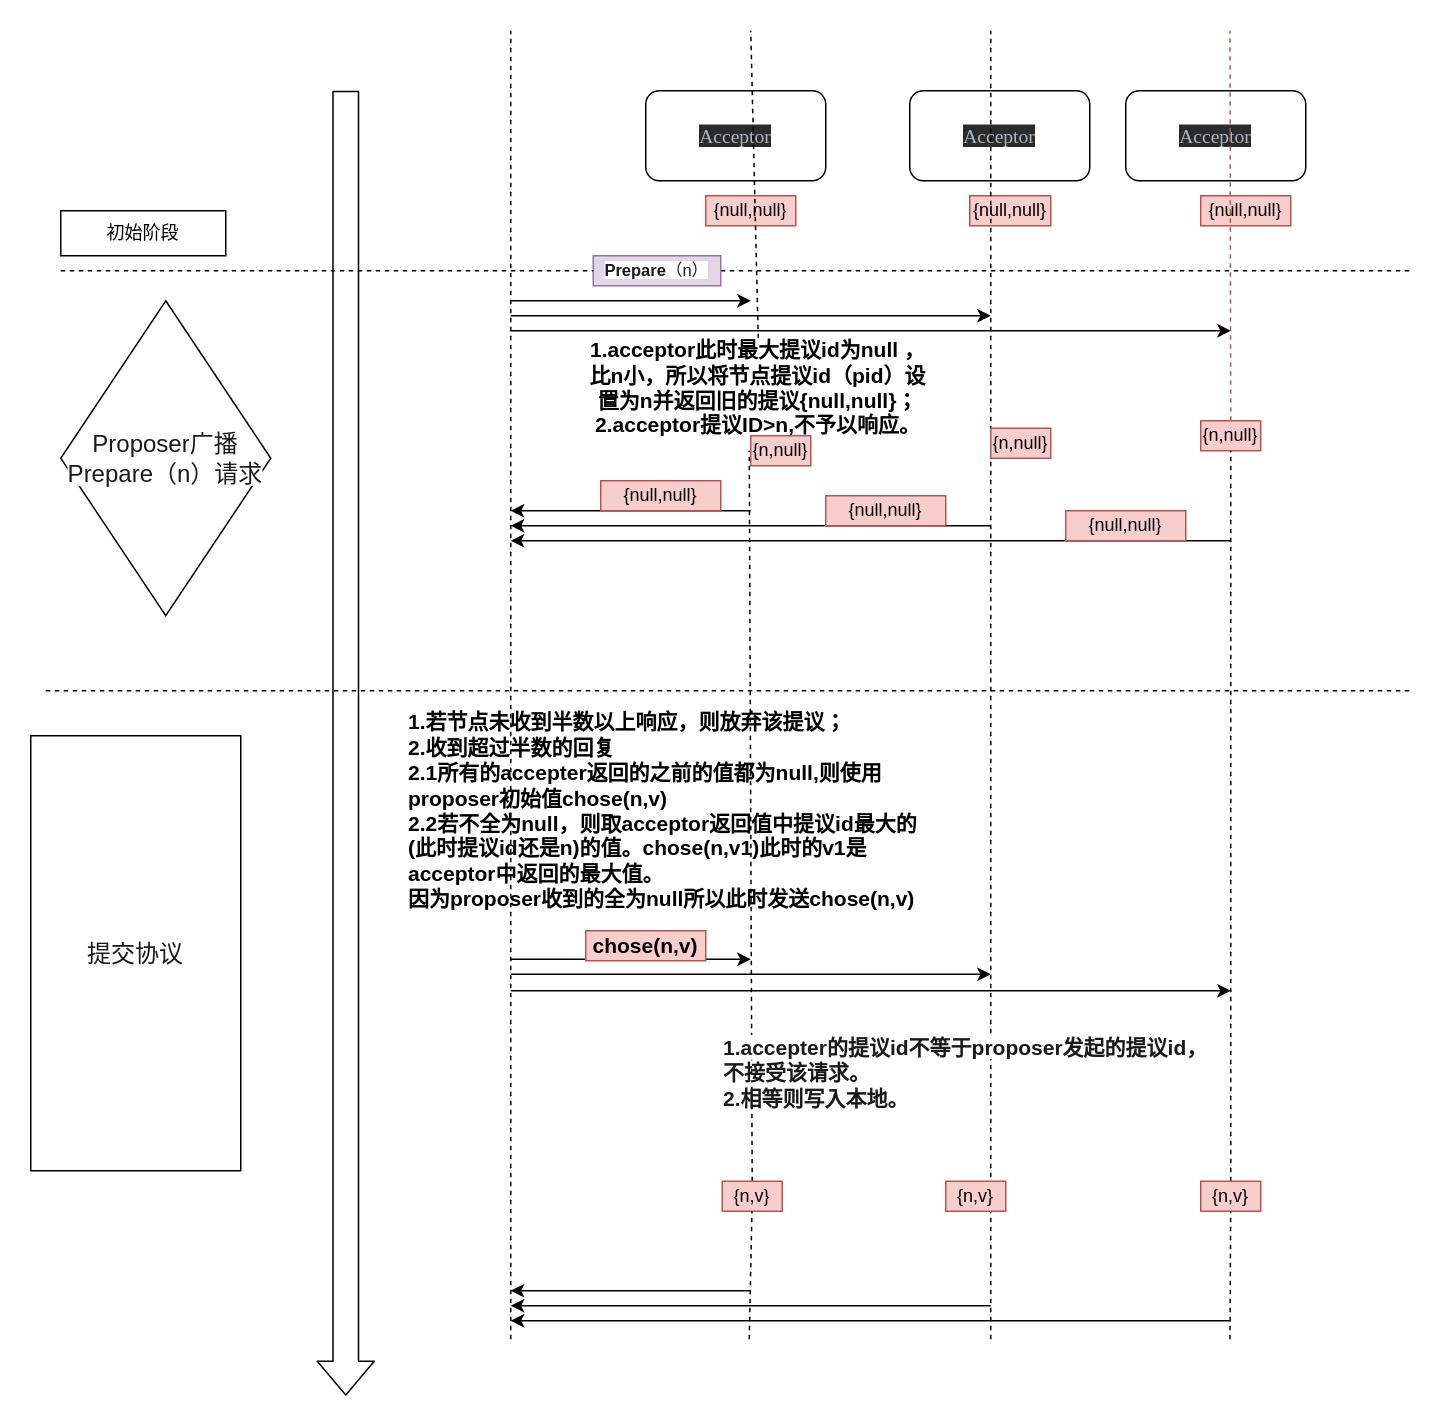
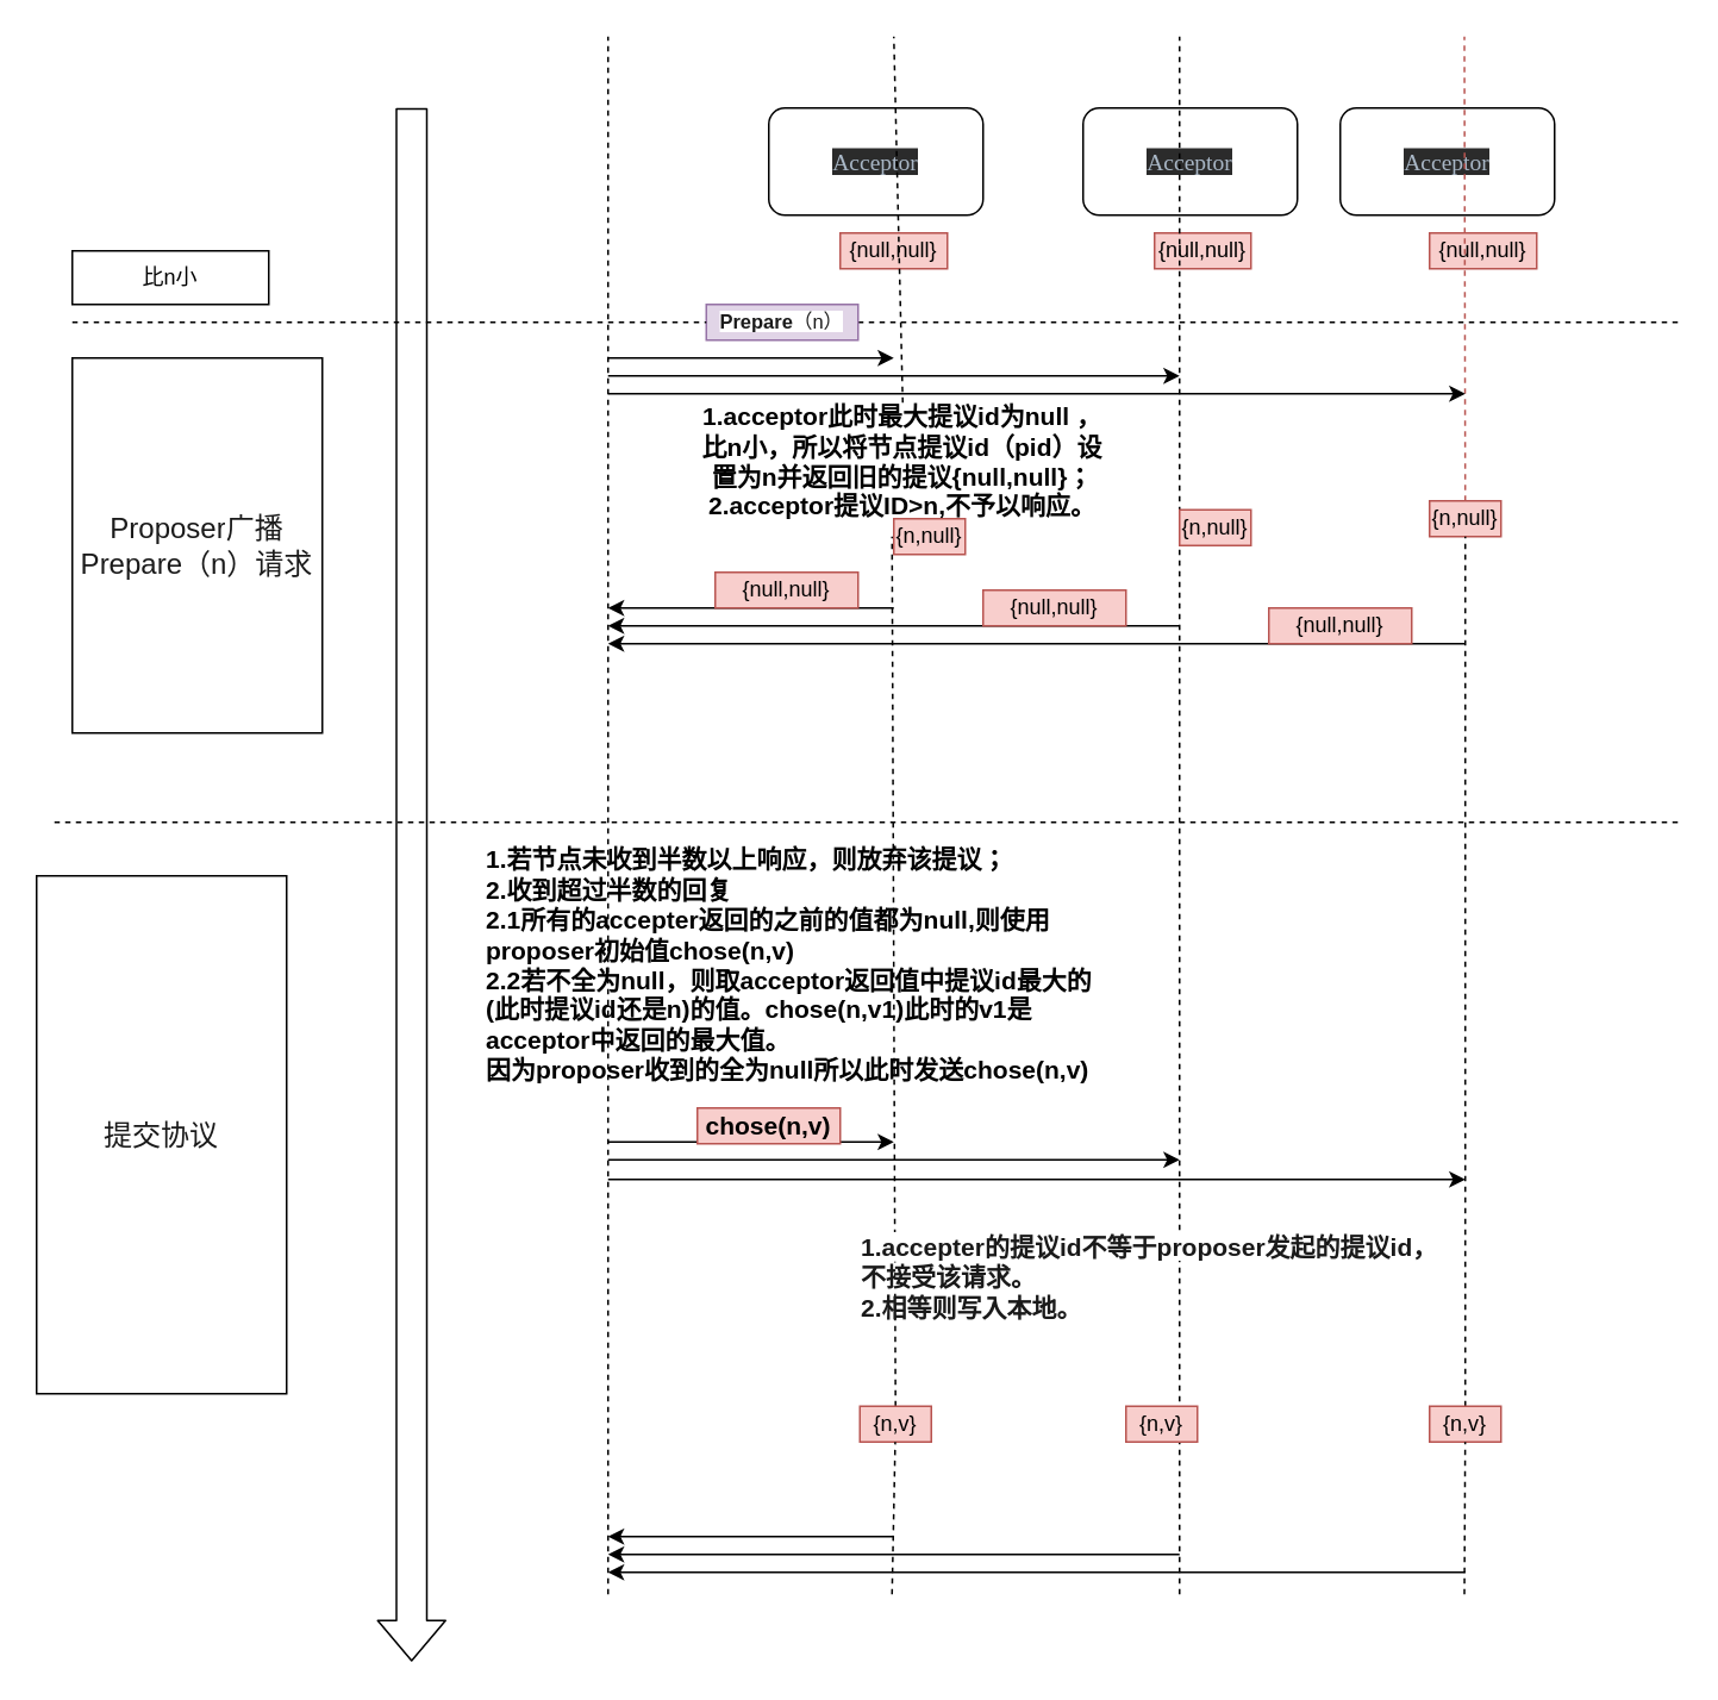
  <mxCell id="0" />
  <mxCell id="1" parent="0" />
  <mxCell id="2" value="&lt;pre style=&quot;background-color: #2b2b2b ; color: #a9b7c6 ; font-family: &amp;#34;consolas&amp;#34; ; font-size: 9.8pt&quot;&gt;&lt;pre style=&quot;font-family: &amp;#34;consolas&amp;#34; ; font-size: 9.8pt&quot;&gt;Acceptor&lt;/pre&gt;&lt;/pre&gt;" style="rounded=1;whiteSpace=wrap;html=1;" parent="1" vertex="1"><mxGeometry x="430" y="60" width="120" height="60" as="geometry" /></mxCell>
  <mxCell id="3" value="&lt;pre style=&quot;background-color: #2b2b2b ; color: #a9b7c6 ; font-family: &amp;#34;consolas&amp;#34; ; font-size: 9.8pt&quot;&gt;&lt;pre style=&quot;font-family: &amp;#34;consolas&amp;#34; ; font-size: 9.8pt&quot;&gt;Acceptor&lt;/pre&gt;&lt;/pre&gt;" style="rounded=1;whiteSpace=wrap;html=1;" parent="1" vertex="1"><mxGeometry x="606" y="60" width="120" height="60" as="geometry" /></mxCell>
  <mxCell id="4" value="" style="shape=flexArrow;endArrow=classic;html=1;width=17;endSize=7.17;" parent="1" edge="1"><mxGeometry width="50" height="50" relative="1" as="geometry"><mxPoint x="230" y="60" as="sourcePoint" /><mxPoint x="230" y="930" as="targetPoint" /></mxGeometry></mxCell>
  <mxCell id="5" value="" style="endArrow=none;dashed=1;html=1;" parent="1" source="25" edge="1"><mxGeometry width="50" height="50" relative="1" as="geometry"><mxPoint x="40" y="180" as="sourcePoint" /><mxPoint x="940" y="180" as="targetPoint" /></mxGeometry></mxCell>
  <mxCell id="6" value="&lt;pre style=&quot;background-color: #2b2b2b ; color: #a9b7c6 ; font-family: &amp;#34;consolas&amp;#34; ; font-size: 9.8pt&quot;&gt;&lt;pre style=&quot;font-family: &amp;#34;consolas&amp;#34; ; font-size: 9.8pt&quot;&gt;Acceptor&lt;/pre&gt;&lt;/pre&gt;" style="rounded=1;whiteSpace=wrap;html=1;" parent="1" vertex="1"><mxGeometry x="750" y="60" width="120" height="60" as="geometry" /></mxCell>
- <mxCell id="7" value="初始阶段" style="rounded=0;whiteSpace=wrap;html=1;" parent="1" vertex="1"><mxGeometry x="40" y="140" width="110" height="30" as="geometry" /></mxCell>
+ <mxCell id="7" value="比n小" style="rounded=0;whiteSpace=wrap;html=1;" parent="1" vertex="1"><mxGeometry x="40" y="140" width="110" height="30" as="geometry" /></mxCell>
  <mxCell id="8" value="{null,null}" style="text;html=1;strokeColor=#b85450;fillColor=#f8cecc;align=center;verticalAlign=middle;whiteSpace=wrap;rounded=0;" parent="1" vertex="1"><mxGeometry x="470" y="130" width="60" height="20" as="geometry" /></mxCell>
  <mxCell id="9" value="{null,null}" style="text;html=1;strokeColor=#b85450;fillColor=#f8cecc;align=center;verticalAlign=middle;whiteSpace=wrap;rounded=0;" parent="1" vertex="1"><mxGeometry x="646" y="130" width="54" height="20" as="geometry" /></mxCell>
  <mxCell id="10" value="{null,null}" style="text;html=1;strokeColor=#b85450;fillColor=#f8cecc;align=center;verticalAlign=middle;whiteSpace=wrap;rounded=0;" parent="1" vertex="1"><mxGeometry x="800" y="130" width="60" height="20" as="geometry" /></mxCell>
- <mxCell id="11" value="&lt;span style=&quot;color: rgb(26 , 26 , 26) ; font-family: , &amp;#34;blinkmacsystemfont&amp;#34; , &amp;#34;helvetica neue&amp;#34; , &amp;#34;pingfang sc&amp;#34; , &amp;#34;microsoft yahei&amp;#34; , &amp;#34;source han sans sc&amp;#34; , &amp;#34;noto sans cjk sc&amp;#34; , &amp;#34;wenquanyi micro hei&amp;#34; , sans-serif ; font-size: medium ; text-align: left ; background-color: rgb(255 , 255 , 255)&quot;&gt;Proposer&lt;/span&gt;&lt;span style=&quot;color: rgb(26 , 26 , 26) ; font-family: , &amp;#34;blinkmacsystemfont&amp;#34; , &amp;#34;helvetica neue&amp;#34; , &amp;#34;pingfang sc&amp;#34; , &amp;#34;microsoft yahei&amp;#34; , &amp;#34;source han sans sc&amp;#34; , &amp;#34;noto sans cjk sc&amp;#34; , &amp;#34;wenquanyi micro hei&amp;#34; , sans-serif ; font-size: medium ; text-align: left ; background-color: rgb(255 , 255 , 255)&quot;&gt;广播Prepare（n）请求&lt;/span&gt;" style="rhombus;whiteSpace=wrap;html=1;" parent="1" vertex="1"><mxGeometry x="40" y="200" width="140" height="210" as="geometry" /></mxCell>
+ <mxCell id="11" value="&lt;span style=&quot;color: rgb(26 , 26 , 26) ; font-family: , &amp;#34;blinkmacsystemfont&amp;#34; , &amp;#34;helvetica neue&amp;#34; , &amp;#34;pingfang sc&amp;#34; , &amp;#34;microsoft yahei&amp;#34; , &amp;#34;source han sans sc&amp;#34; , &amp;#34;noto sans cjk sc&amp;#34; , &amp;#34;wenquanyi micro hei&amp;#34; , sans-serif ; font-size: medium ; text-align: left ; background-color: rgb(255 , 255 , 255)&quot;&gt;Proposer&lt;/span&gt;&lt;span style=&quot;color: rgb(26 , 26 , 26) ; font-family: , &amp;#34;blinkmacsystemfont&amp;#34; , &amp;#34;helvetica neue&amp;#34; , &amp;#34;pingfang sc&amp;#34; , &amp;#34;microsoft yahei&amp;#34; , &amp;#34;source han sans sc&amp;#34; , &amp;#34;noto sans cjk sc&amp;#34; , &amp;#34;wenquanyi micro hei&amp;#34; , sans-serif ; font-size: medium ; text-align: left ; background-color: rgb(255 , 255 , 255)&quot;&gt;广播Prepare（n）请求&lt;/span&gt;" style="rounded=0;whiteSpace=wrap;html=1;" parent="1" vertex="1"><mxGeometry x="40" y="200" width="140" height="210" as="geometry" /></mxCell>
  <mxCell id="12" value="" style="endArrow=none;dashed=1;html=1;" parent="1" edge="1"><mxGeometry width="50" height="50" relative="1" as="geometry"><mxPoint x="340" y="892.4" as="sourcePoint" /><mxPoint x="340" y="20" as="targetPoint" /></mxGeometry></mxCell>
  <mxCell id="13" value="" style="endArrow=none;dashed=1;html=1;exitX=0.5;exitY=0;exitDx=0;exitDy=0;" parent="1" source="19" edge="1"><mxGeometry width="50" height="50" relative="1" as="geometry"><mxPoint x="500" y="892.4" as="sourcePoint" /><mxPoint x="500" y="20" as="targetPoint" /></mxGeometry></mxCell>
  <mxCell id="14" value="" style="endArrow=none;dashed=1;html=1;" parent="1" edge="1"><mxGeometry width="50" height="50" relative="1" as="geometry"><mxPoint x="660" y="892.4" as="sourcePoint" /><mxPoint x="660" y="20" as="targetPoint" /></mxGeometry></mxCell>
  <mxCell id="15" value="" style="endArrow=none;dashed=1;html=1;fillColor=#f8cecc;strokeColor=#b85450;" parent="1" source="23" edge="1"><mxGeometry width="50" height="50" relative="1" as="geometry"><mxPoint x="819.5" y="892.4" as="sourcePoint" /><mxPoint x="819.5" y="20" as="targetPoint" /></mxGeometry></mxCell>
  <mxCell id="16" value="" style="endArrow=classic;html=1;" parent="1" edge="1"><mxGeometry width="50" height="50" relative="1" as="geometry"><mxPoint x="340" y="200" as="sourcePoint" /><mxPoint x="500" y="200" as="targetPoint" /></mxGeometry></mxCell>
  <mxCell id="17" value="" style="endArrow=classic;html=1;" parent="1" edge="1"><mxGeometry width="50" height="50" relative="1" as="geometry"><mxPoint x="340" y="210" as="sourcePoint" /><mxPoint x="660" y="210" as="targetPoint" /></mxGeometry></mxCell>
  <mxCell id="18" value="" style="endArrow=classic;html=1;" parent="1" edge="1"><mxGeometry width="50" height="50" relative="1" as="geometry"><mxPoint x="340" y="220" as="sourcePoint" /><mxPoint x="820" y="220" as="targetPoint" /></mxGeometry></mxCell>
  <mxCell id="19" value="&lt;b&gt;&lt;font style=&quot;font-size: 14px&quot;&gt;1.acceptor此时最大提议id为null ，比n小，所以将节点提议id（pid）设置为n并返回旧的提议{null,null}；&lt;br&gt;2.acceptor提议ID&amp;gt;n,不予以响应。&lt;/font&gt;&lt;/b&gt;" style="text;html=1;strokeColor=none;fillColor=none;align=center;verticalAlign=middle;whiteSpace=wrap;rounded=0;" parent="1" vertex="1"><mxGeometry x="390" y="225" width="230" height="65" as="geometry" /></mxCell>
  <mxCell id="20" value="" style="endArrow=none;dashed=1;html=1;" parent="1" edge="1" source="41"><mxGeometry width="50" height="50" relative="1" as="geometry"><mxPoint x="499" y="892.4" as="sourcePoint" /><mxPoint x="499" y="300" as="targetPoint" /></mxGeometry></mxCell>
  <mxCell id="21" value="{n,null}" style="text;html=1;strokeColor=#b85450;fillColor=#f8cecc;align=center;verticalAlign=middle;whiteSpace=wrap;rounded=0;" parent="1" vertex="1"><mxGeometry x="500" y="290" width="40" height="20" as="geometry" /></mxCell>
  <mxCell id="22" value="{n,null}" style="text;html=1;strokeColor=#b85450;fillColor=#f8cecc;align=center;verticalAlign=middle;whiteSpace=wrap;rounded=0;" parent="1" vertex="1"><mxGeometry x="660" y="285" width="40" height="20" as="geometry" /></mxCell>
  <mxCell id="23" value="{n,null}" style="text;html=1;strokeColor=#b85450;fillColor=#f8cecc;align=center;verticalAlign=middle;whiteSpace=wrap;rounded=0;" parent="1" vertex="1"><mxGeometry x="800" y="280" width="40" height="20" as="geometry" /></mxCell>
  <mxCell id="24" value="" style="endArrow=none;dashed=1;html=1;" parent="1" target="23" edge="1" source="44"><mxGeometry width="50" height="50" relative="1" as="geometry"><mxPoint x="819.5" y="892.4" as="sourcePoint" /><mxPoint x="819.5" y="20" as="targetPoint" /></mxGeometry></mxCell>
  <mxCell id="25" value="&lt;span style=&quot;color: rgb(26 , 26 , 26) ; text-align: left ; background-color: rgb(255 , 255 , 255) ; font-size: 11px&quot;&gt;&lt;b&gt;Prepare&lt;/b&gt;（n）&lt;/span&gt;" style="text;html=1;strokeColor=#9673a6;fillColor=#e1d5e7;align=center;verticalAlign=middle;whiteSpace=wrap;rounded=0;" parent="1" vertex="1"><mxGeometry x="395" y="170" width="85" height="20" as="geometry" /></mxCell>
  <mxCell id="26" value="" style="endArrow=none;dashed=1;html=1;" parent="1" target="25" edge="1"><mxGeometry width="50" height="50" relative="1" as="geometry"><mxPoint x="40" y="180" as="sourcePoint" /><mxPoint x="940" y="180" as="targetPoint" /></mxGeometry></mxCell>
  <mxCell id="27" value="" style="endArrow=classic;html=1;" parent="1" edge="1"><mxGeometry width="50" height="50" relative="1" as="geometry"><mxPoint x="500" y="340" as="sourcePoint" /><mxPoint x="340" y="340" as="targetPoint" /></mxGeometry></mxCell>
  <mxCell id="28" value="" style="endArrow=classic;html=1;" parent="1" edge="1"><mxGeometry width="50" height="50" relative="1" as="geometry"><mxPoint x="660" y="350" as="sourcePoint" /><mxPoint x="340" y="350" as="targetPoint" /></mxGeometry></mxCell>
  <mxCell id="29" value="" style="endArrow=classic;html=1;" parent="1" edge="1"><mxGeometry width="50" height="50" relative="1" as="geometry"><mxPoint x="820" y="360" as="sourcePoint" /><mxPoint x="340" y="360" as="targetPoint" /></mxGeometry></mxCell>
  <mxCell id="30" value="{null,null}" style="text;html=1;strokeColor=#b85450;fillColor=#f8cecc;align=center;verticalAlign=middle;whiteSpace=wrap;rounded=0;" parent="1" vertex="1"><mxGeometry x="400" y="320" width="80" height="20" as="geometry" /></mxCell>
  <mxCell id="31" value="{null,null}" style="text;html=1;strokeColor=#b85450;fillColor=#f8cecc;align=center;verticalAlign=middle;whiteSpace=wrap;rounded=0;" parent="1" vertex="1"><mxGeometry x="550" y="330" width="80" height="20" as="geometry" /></mxCell>
  <mxCell id="32" value="{null,null}" style="text;html=1;strokeColor=#b85450;fillColor=#f8cecc;align=center;verticalAlign=middle;whiteSpace=wrap;rounded=0;" parent="1" vertex="1"><mxGeometry x="710" y="340" width="80" height="20" as="geometry" /></mxCell>
  <mxCell id="33" value="" style="endArrow=none;dashed=1;html=1;" parent="1" edge="1"><mxGeometry width="50" height="50" relative="1" as="geometry"><mxPoint x="30" y="460" as="sourcePoint" /><mxPoint x="940" y="460" as="targetPoint" /></mxGeometry></mxCell>
  <mxCell id="34" value="&lt;div style=&quot;text-align: left&quot;&gt;&lt;font color=&quot;#1a1a1a&quot; size=&quot;3&quot;&gt;&lt;span style=&quot;background-color: rgb(255 , 255 , 255)&quot;&gt;提交协议&lt;/span&gt;&lt;/font&gt;&lt;/div&gt;" style="rounded=0;whiteSpace=wrap;html=1;" parent="1" vertex="1"><mxGeometry x="20" y="490" width="140" height="290" as="geometry" /></mxCell>
  <mxCell id="35" value="&lt;b&gt;&lt;font style=&quot;font-size: 14px&quot;&gt;1.若节点未收到半数以上响应，则放弃该提议；&lt;br&gt;&lt;div&gt;&lt;b style=&quot;font-size: 12px&quot;&gt;&lt;font style=&quot;font-size: 14px&quot;&gt;2.收到超过半数的回复&lt;/font&gt;&lt;/b&gt;&lt;/div&gt;&lt;div&gt;&lt;b style=&quot;font-size: 12px&quot;&gt;&lt;font style=&quot;font-size: 14px&quot;&gt;2.1所有的accepter返回的之前的值都为null,则使用proposer初始值chose(n,v)&lt;/font&gt;&lt;/b&gt;&lt;/div&gt;&lt;div&gt;&lt;b style=&quot;font-size: 12px&quot;&gt;&lt;font style=&quot;font-size: 14px&quot;&gt;2.2若不全为null，则取acceptor返回值中提议id最大的(此时提议id还是n)的值。chose(n,v1)此时的v1是acceptor中返回的最大值。&lt;/font&gt;&lt;/b&gt;&lt;/div&gt;&lt;div&gt;因为proposer收到的全为null所以此时发送chose(n,v)&lt;/div&gt;&lt;/font&gt;&lt;/b&gt;" style="text;html=1;strokeColor=none;fillColor=none;align=left;verticalAlign=middle;whiteSpace=wrap;rounded=0;" parent="1" vertex="1"><mxGeometry x="270" y="460" width="350" height="160" as="geometry" /></mxCell>
  <mxCell id="36" value="" style="endArrow=classic;html=1;" edge="1" parent="1"><mxGeometry width="50" height="50" relative="1" as="geometry"><mxPoint x="340" y="639" as="sourcePoint" /><mxPoint x="500" y="639" as="targetPoint" /></mxGeometry></mxCell>
  <mxCell id="37" value="" style="endArrow=classic;html=1;" edge="1" parent="1"><mxGeometry width="50" height="50" relative="1" as="geometry"><mxPoint x="340" y="649" as="sourcePoint" /><mxPoint x="660" y="649" as="targetPoint" /></mxGeometry></mxCell>
  <mxCell id="38" value="" style="endArrow=classic;html=1;" edge="1" parent="1"><mxGeometry width="50" height="50" relative="1" as="geometry"><mxPoint x="340" y="660" as="sourcePoint" /><mxPoint x="820" y="660" as="targetPoint" /></mxGeometry></mxCell>
  <mxCell id="39" value="&lt;b style=&quot;text-align: left&quot;&gt;&lt;font style=&quot;font-size: 14px&quot;&gt;chose(n,v)&lt;/font&gt;&lt;/b&gt;" style="text;html=1;strokeColor=#b85450;fillColor=#f8cecc;align=center;verticalAlign=middle;whiteSpace=wrap;rounded=0;" vertex="1" parent="1"><mxGeometry x="390" y="620" width="80" height="20" as="geometry" /></mxCell>
  <mxCell id="40" value="&lt;span style=&quot;color: rgb(26 , 26 , 26) ; font-size: 14px ; background-color: rgb(255 , 255 , 255)&quot;&gt;&lt;b&gt;1.accepter的提议id不等于proposer发起的提议id，不接受该请求。&lt;br&gt;&lt;div&gt;&lt;b&gt;2.相等则写入本地。&lt;/b&gt;&lt;/div&gt;&lt;/b&gt;&lt;/span&gt;" style="text;html=1;strokeColor=none;fillColor=none;align=left;verticalAlign=middle;whiteSpace=wrap;rounded=0;" vertex="1" parent="1"><mxGeometry x="480" y="680" width="325" height="70" as="geometry" /></mxCell>
  <mxCell id="41" value="{n,v}" style="text;html=1;strokeColor=#b85450;fillColor=#f8cecc;align=center;verticalAlign=middle;whiteSpace=wrap;rounded=0;" vertex="1" parent="1"><mxGeometry x="481" y="787" width="40" height="20" as="geometry" /></mxCell>
  <mxCell id="42" value="" style="endArrow=none;dashed=1;html=1;" edge="1" parent="1" target="41"><mxGeometry width="50" height="50" relative="1" as="geometry"><mxPoint x="499" y="892.4" as="sourcePoint" /><mxPoint x="499" y="300" as="targetPoint" /></mxGeometry></mxCell>
  <mxCell id="43" value="{n,v}" style="text;html=1;strokeColor=#b85450;fillColor=#f8cecc;align=center;verticalAlign=middle;whiteSpace=wrap;rounded=0;" vertex="1" parent="1"><mxGeometry x="630" y="787" width="40" height="20" as="geometry" /></mxCell>
  <mxCell id="44" value="{n,v}" style="text;html=1;strokeColor=#b85450;fillColor=#f8cecc;align=center;verticalAlign=middle;whiteSpace=wrap;rounded=0;" vertex="1" parent="1"><mxGeometry x="800" y="787" width="40" height="20" as="geometry" /></mxCell>
  <mxCell id="45" value="" style="endArrow=none;dashed=1;html=1;" edge="1" parent="1" target="44"><mxGeometry width="50" height="50" relative="1" as="geometry"><mxPoint x="819.5" y="892.4" as="sourcePoint" /><mxPoint x="819.992" y="300" as="targetPoint" /></mxGeometry></mxCell>
  <mxCell id="46" value="" style="endArrow=classic;html=1;" edge="1" parent="1"><mxGeometry width="50" height="50" relative="1" as="geometry"><mxPoint x="500" y="860" as="sourcePoint" /><mxPoint x="340" y="860" as="targetPoint" /></mxGeometry></mxCell>
  <mxCell id="47" value="" style="endArrow=classic;html=1;" edge="1" parent="1"><mxGeometry width="50" height="50" relative="1" as="geometry"><mxPoint x="660" y="870" as="sourcePoint" /><mxPoint x="340" y="870" as="targetPoint" /></mxGeometry></mxCell>
  <mxCell id="48" value="" style="endArrow=classic;html=1;" edge="1" parent="1"><mxGeometry width="50" height="50" relative="1" as="geometry"><mxPoint x="820" y="880" as="sourcePoint" /><mxPoint x="340" y="880" as="targetPoint" /></mxGeometry></mxCell>
